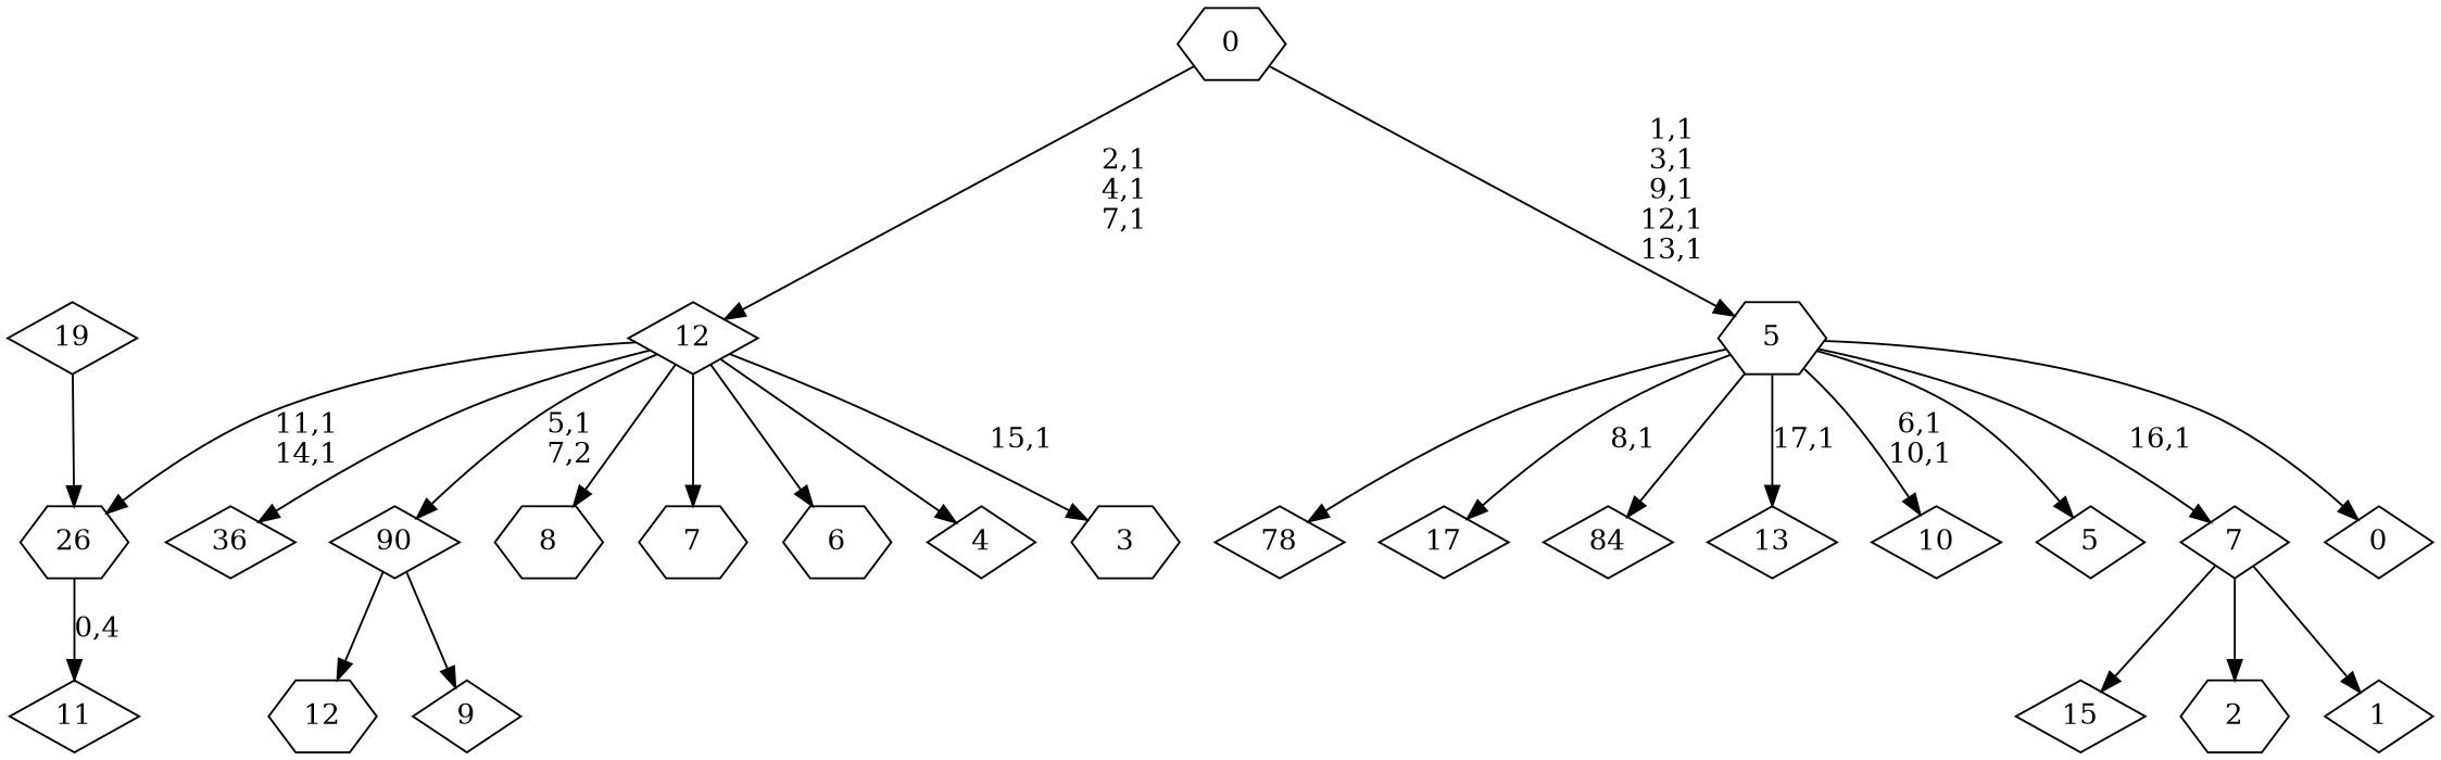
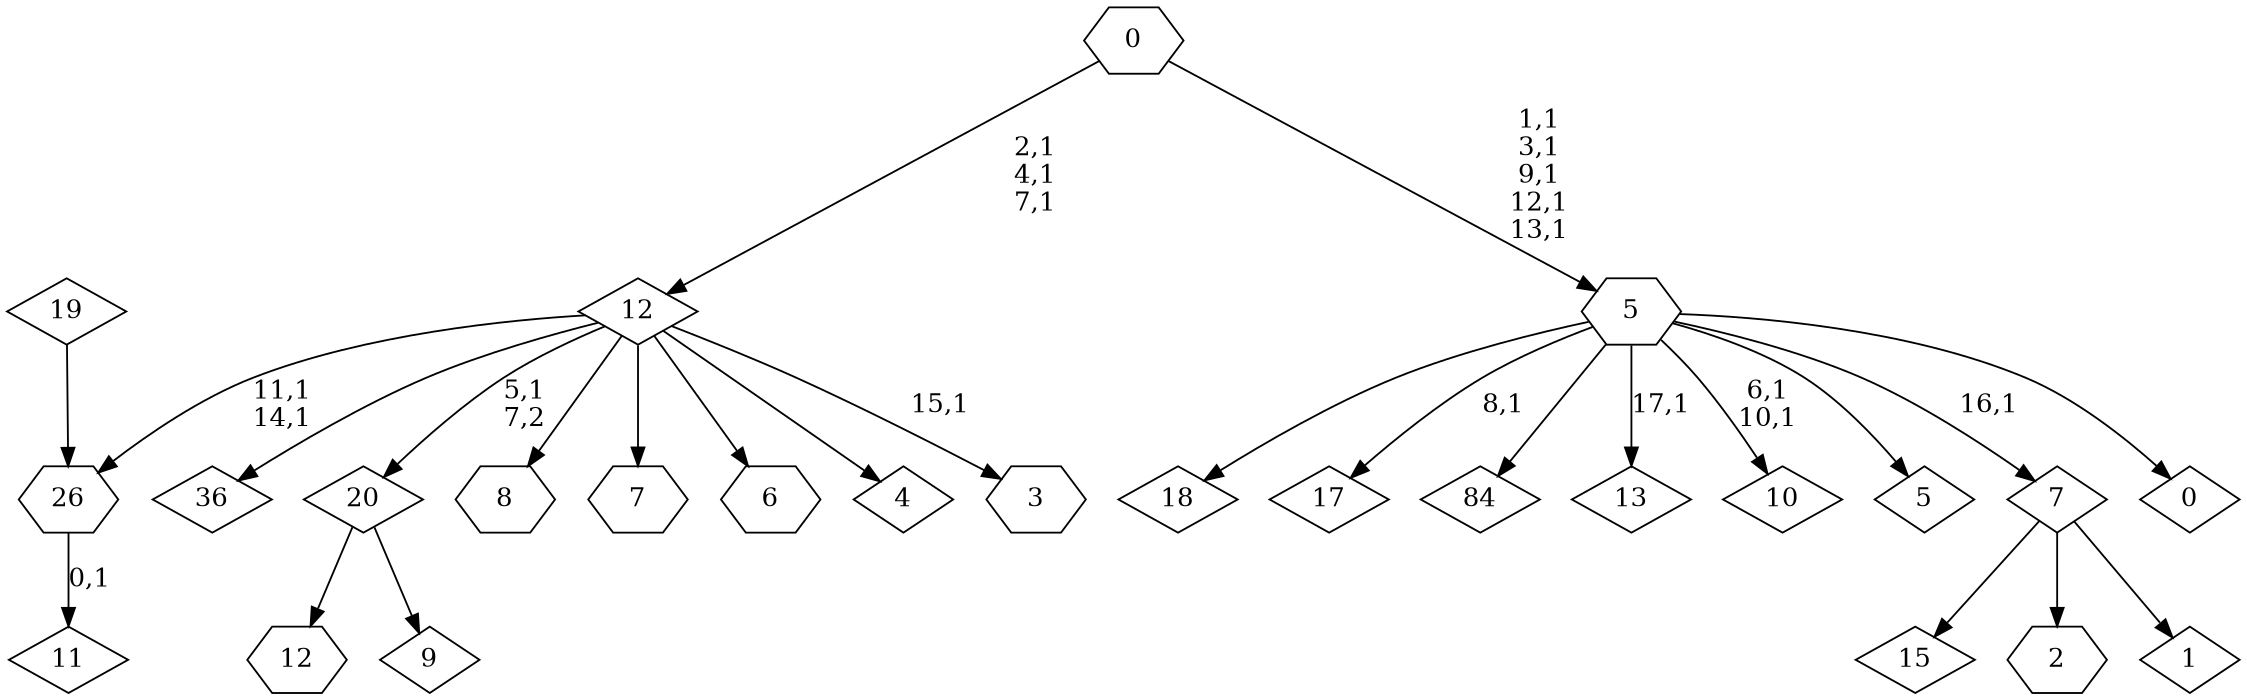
  digraph {
    node [shape=diamond]
    n1 [label=19]
    26 [shape=hexagon]
-   n3 [label=78]
+   n3 [label=18]
    n4 [label=17]
    n5 [label=36]
    n6 [label=15]
    n7 [label=84]
    n8 [label=13]
    n9 [label=12 shape=hexagon]
    n10 [label=11]
    n11 [label=10]
    n12 [label=9]
-   20 [label=90]
+   20
    n14 [label=8 shape=hexagon]
    n15 [label=7 shape=hexagon]
    n16 [label=6 shape=hexagon]
    n17 [label=5]
    n18 [label=4]
    n19 [label=3 shape=hexagon]
    12
    n21 [label=2 shape=hexagon]
    n22 [label=1]
    7
    n24 [label=0]
    5 [shape=hexagon]
    0 [shape=hexagon]
    n1 -> 26
-   26 -> n10 [label="0,4"]
+   26 -> n10 [label="0,1"]
    20 -> n9
    20 -> n12
    12 -> 26 [label="11,1\n14,1"]
    12 -> n5
    12 -> 20 [label="5,1\n7,2"]
    12 -> n14
    12 -> n15
    12 -> n16
    12 -> n18
    12 -> n19 [label="15,1"]
    7 -> n6
    7 -> n21
    7 -> n22
    5 -> n3
    5 -> n4 [label="8,1"]
    5 -> n7
    5 -> n8 [label="17,1"]
    5 -> n11 [label="6,1\n10,1"]
    5 -> n17
    5 -> 7 [label="16,1"]
    5 -> n24
    0 -> 12 [label="2,1\n4,1\n7,1"]
    0 -> 5 [label="1,1\n3,1\n9,1\n12,1\n13,1"]
  }
